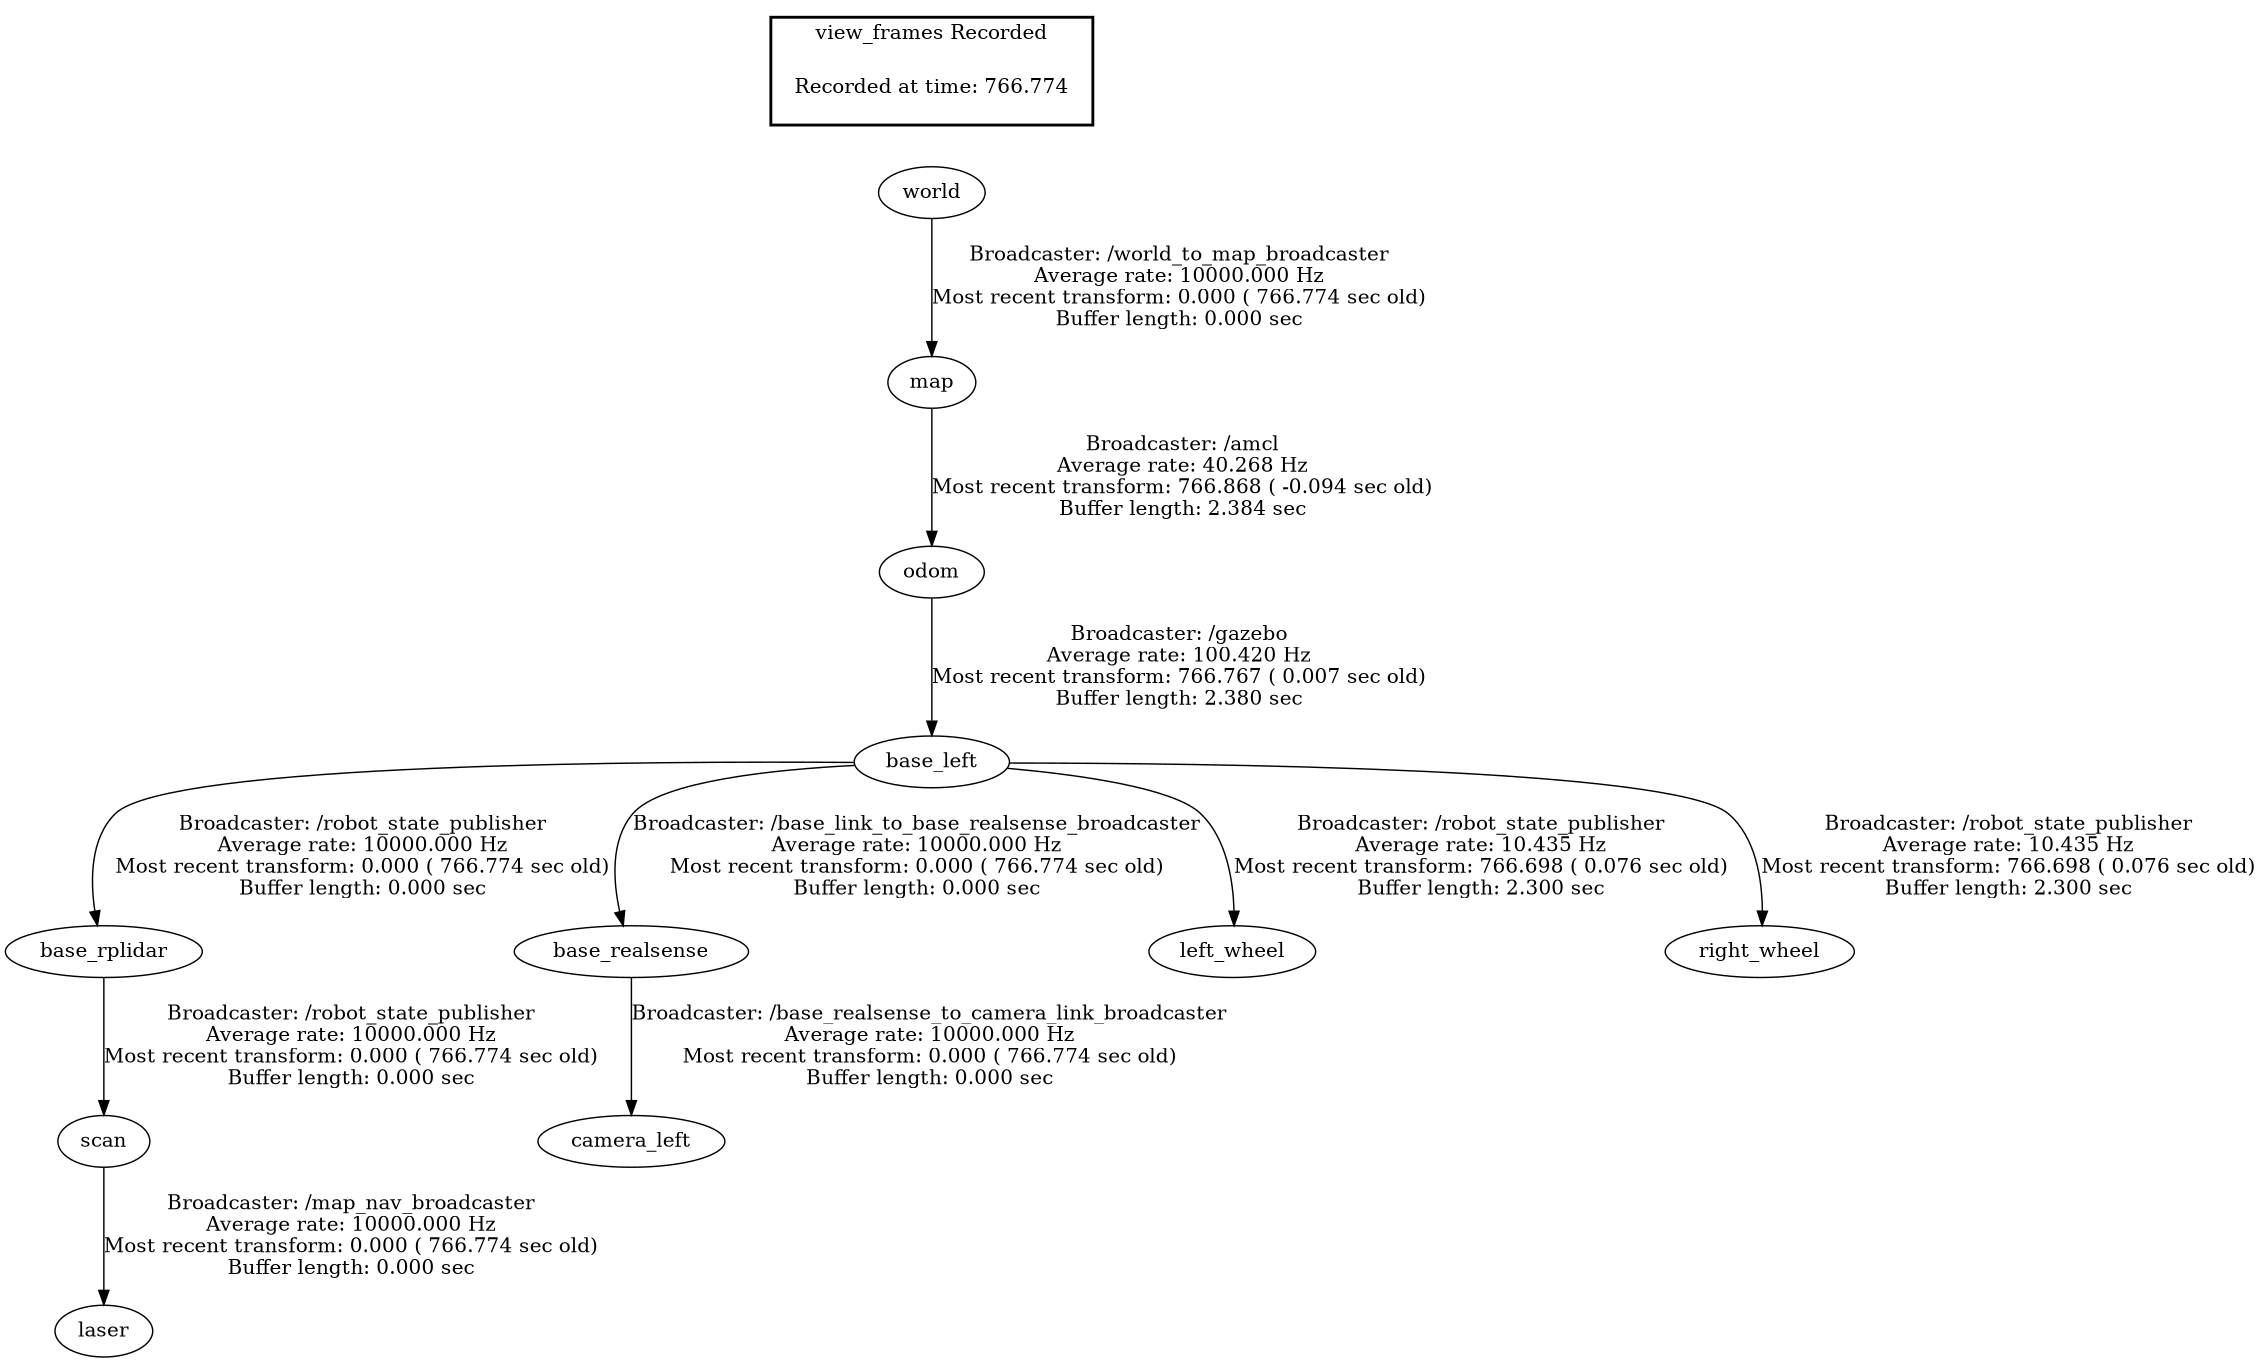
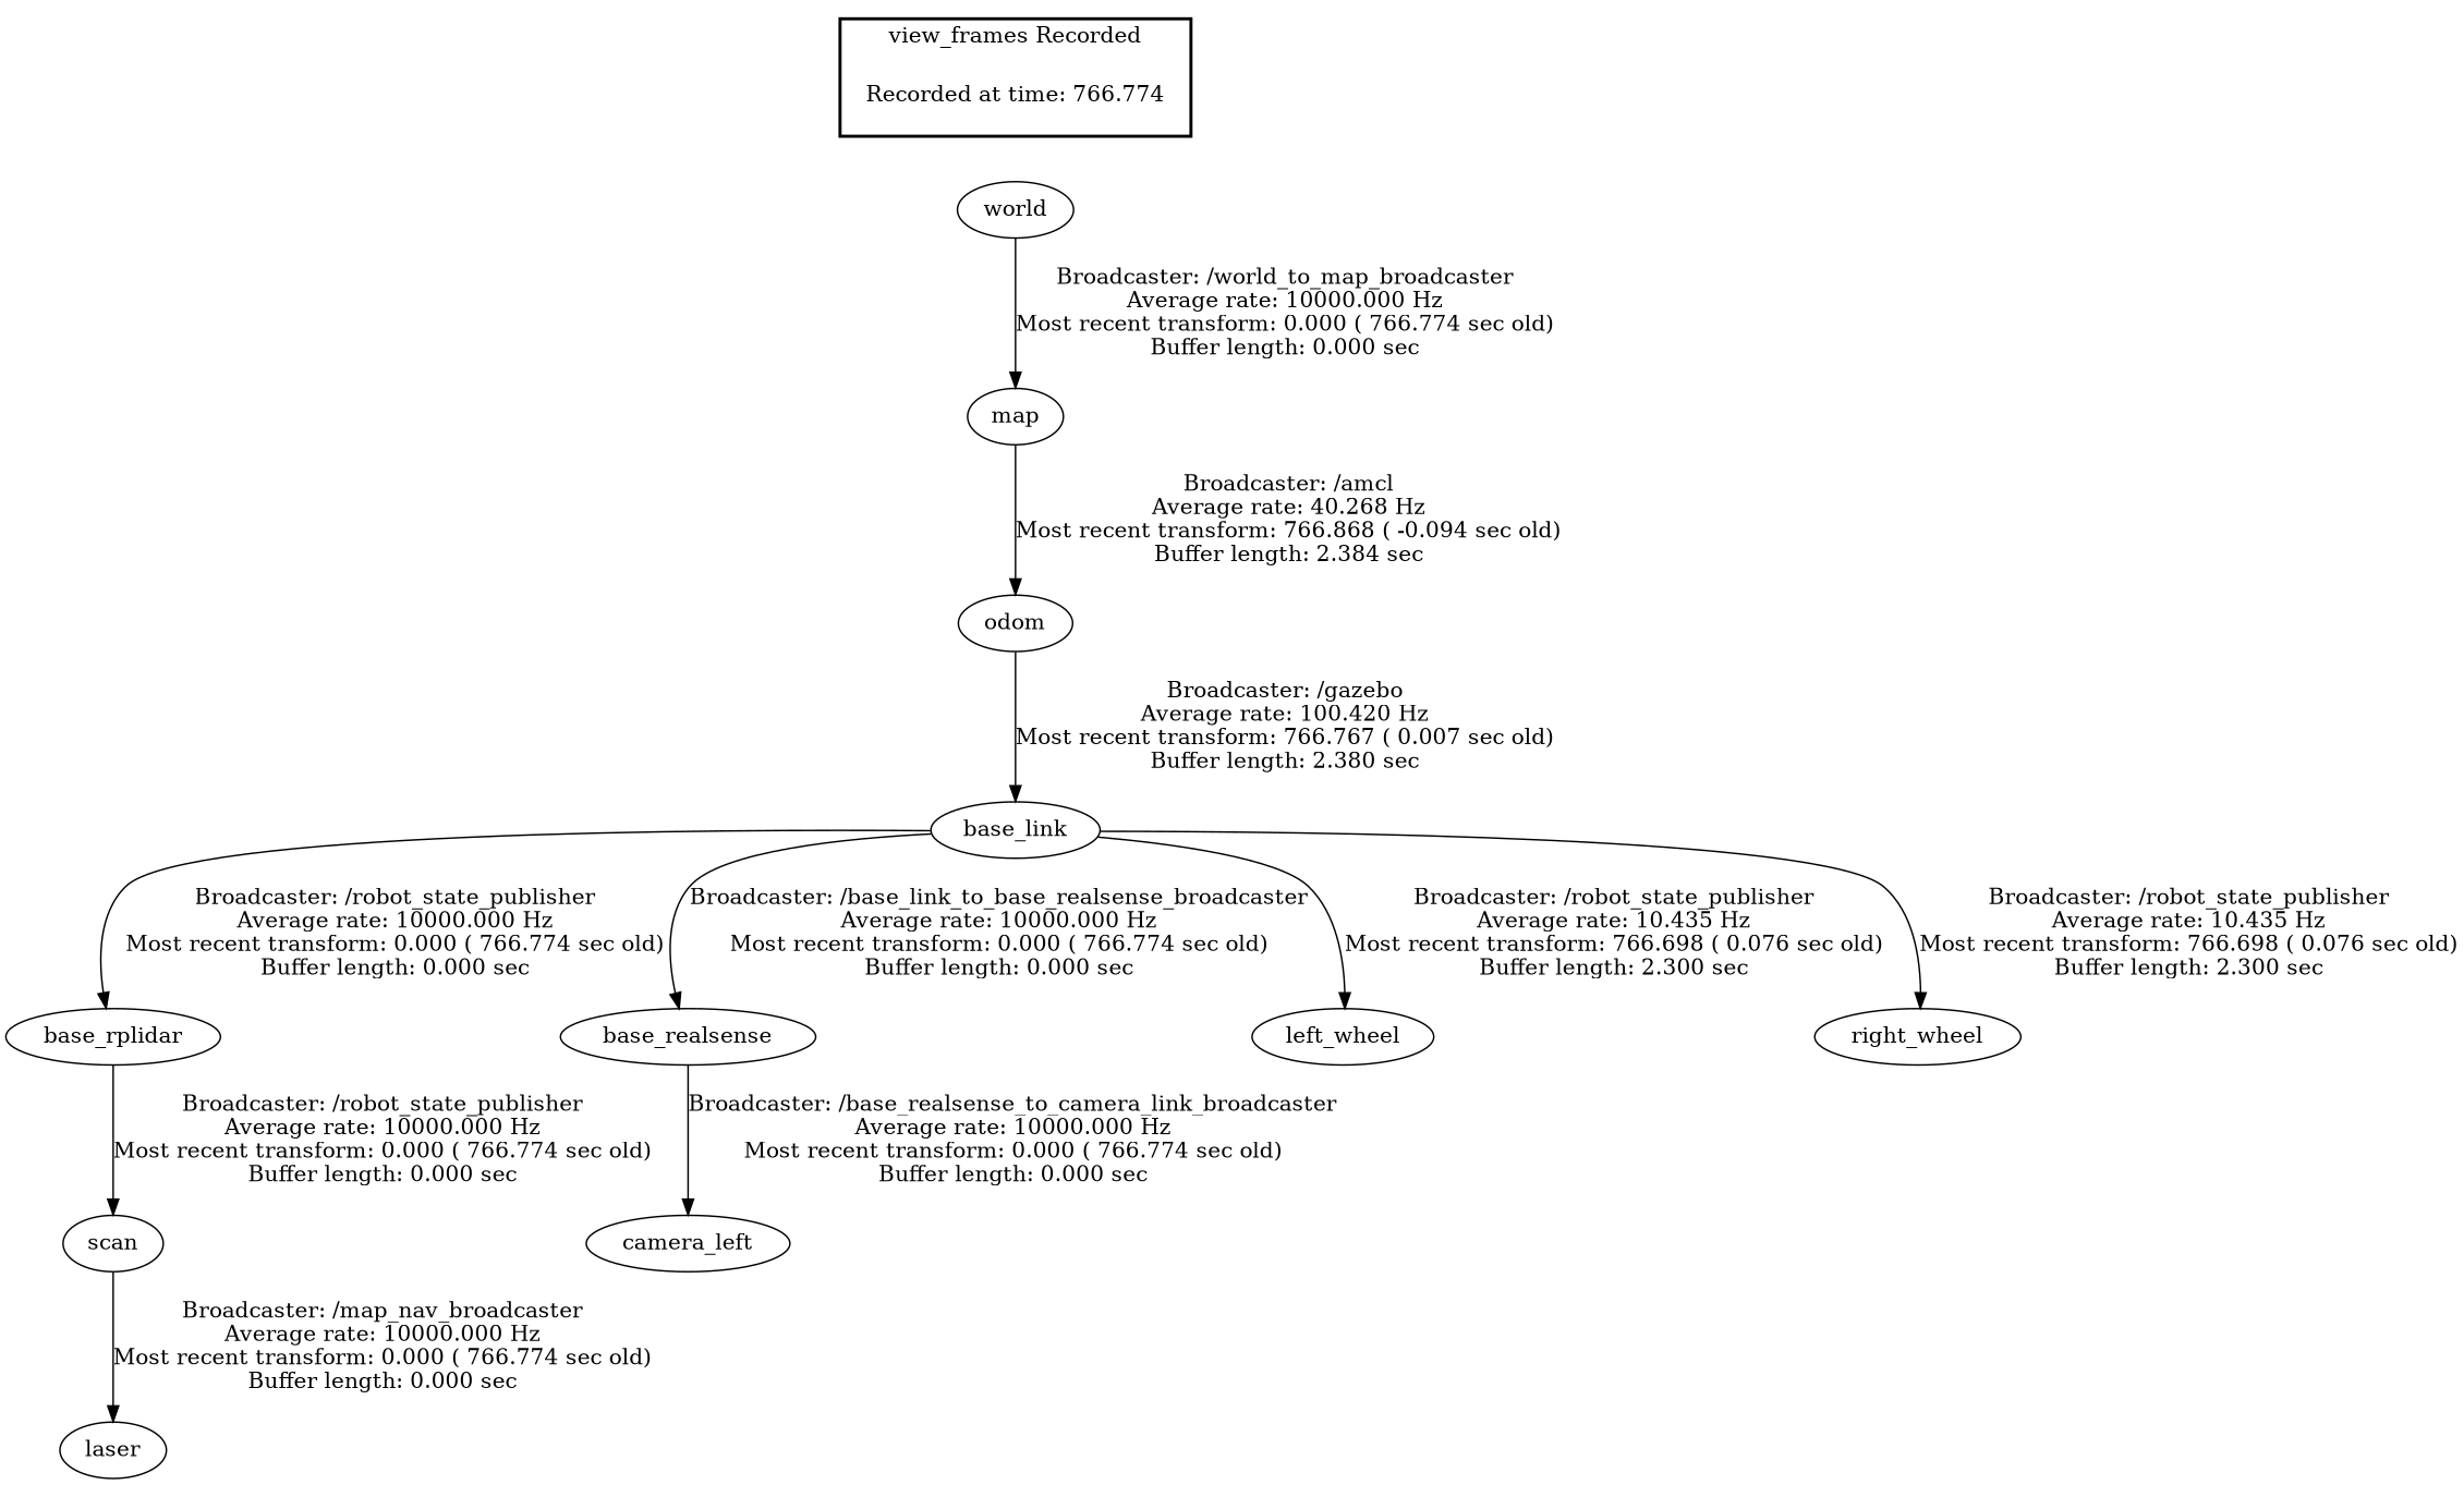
  digraph {
    "Recorded at time: 766.774" [shape=plaintext]
    world
    map
    odom
-   base_link [label=base_left]
+   base_link
    base_rplidar
    base_realsense
    left_wheel
    right_wheel
    scan
    laser
    n12 [label=camera_left]
    subgraph cluster_1 {
      color=black
      label="view_frames Recorded"
      style=bold
      "Recorded at time: 766.774"
    }
    "Recorded at time: 766.774" -> world [style=invis]
    world -> map [label="Broadcaster: /world_to_map_broadcaster\nAverage rate: 10000.000 Hz\nMost recent transform: 0.000 ( 766.774 sec old)\nBuffer length: 0.000 sec\n"]
    map -> odom [label="Broadcaster: /amcl\nAverage rate: 40.268 Hz\nMost recent transform: 766.868 ( -0.094 sec old)\nBuffer length: 2.384 sec\n"]
    odom -> base_link [label="Broadcaster: /gazebo\nAverage rate: 100.420 Hz\nMost recent transform: 766.767 ( 0.007 sec old)\nBuffer length: 2.380 sec\n"]
    base_link -> base_rplidar [label="Broadcaster: /robot_state_publisher\nAverage rate: 10000.000 Hz\nMost recent transform: 0.000 ( 766.774 sec old)\nBuffer length: 0.000 sec\n"]
    base_link -> base_realsense [label="Broadcaster: /base_link_to_base_realsense_broadcaster\nAverage rate: 10000.000 Hz\nMost recent transform: 0.000 ( 766.774 sec old)\nBuffer length: 0.000 sec\n"]
    base_link -> left_wheel [label="Broadcaster: /robot_state_publisher\nAverage rate: 10.435 Hz\nMost recent transform: 766.698 ( 0.076 sec old)\nBuffer length: 2.300 sec\n"]
    base_link -> right_wheel [label="Broadcaster: /robot_state_publisher\nAverage rate: 10.435 Hz\nMost recent transform: 766.698 ( 0.076 sec old)\nBuffer length: 2.300 sec\n"]
    base_rplidar -> scan [label="Broadcaster: /robot_state_publisher\nAverage rate: 10000.000 Hz\nMost recent transform: 0.000 ( 766.774 sec old)\nBuffer length: 0.000 sec\n"]
    base_realsense -> n12 [label="Broadcaster: /base_realsense_to_camera_link_broadcaster\nAverage rate: 10000.000 Hz\nMost recent transform: 0.000 ( 766.774 sec old)\nBuffer length: 0.000 sec\n"]
    scan -> laser [label="Broadcaster: /map_nav_broadcaster\nAverage rate: 10000.000 Hz\nMost recent transform: 0.000 ( 766.774 sec old)\nBuffer length: 0.000 sec\n"]
  }
